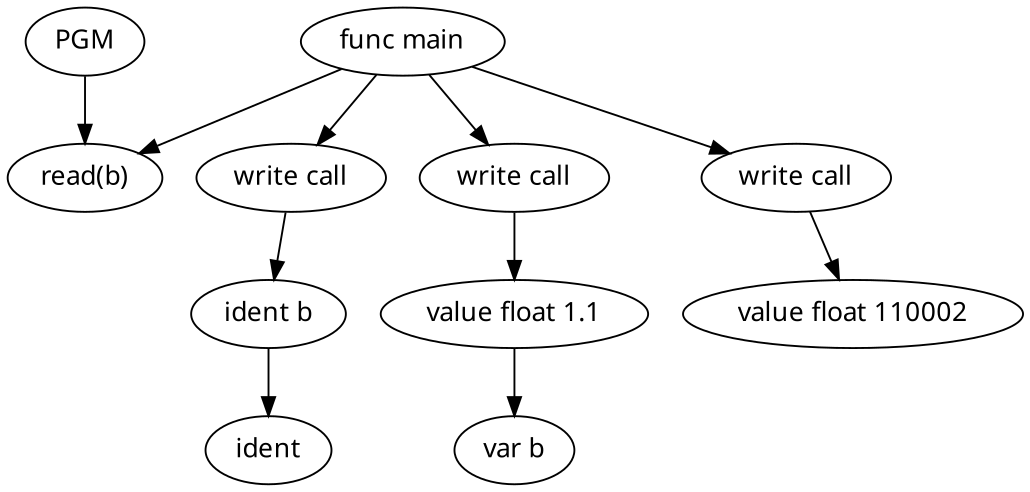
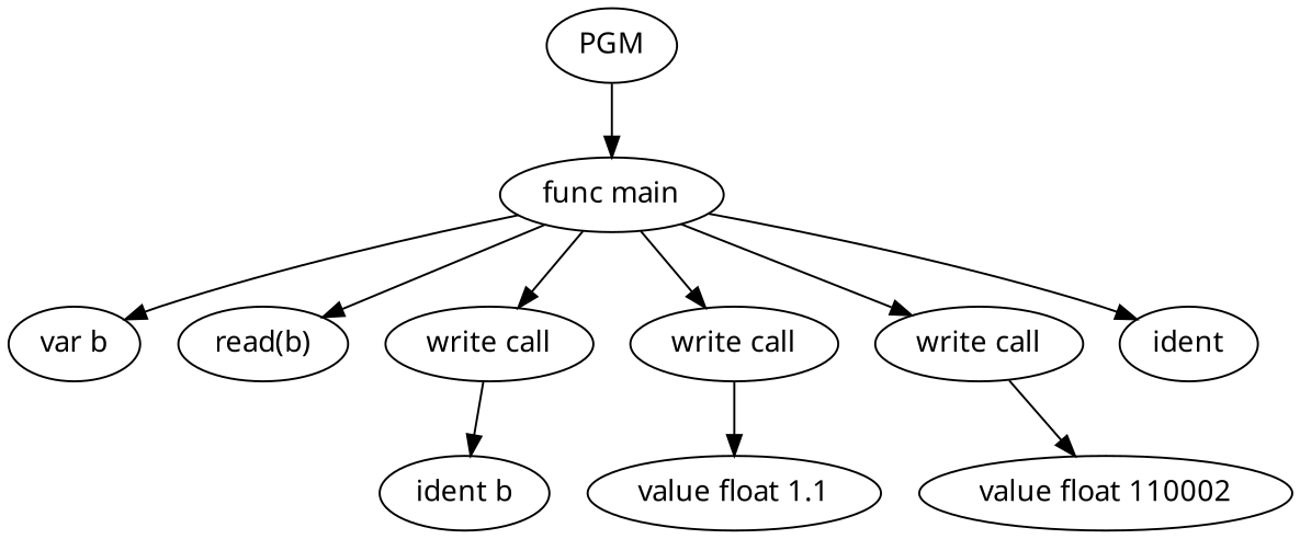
  digraph {
    fontname="Noto Sans"
    node [fontname="Noto Sans" shape=ellipse]
    edge [fontname="Noto Sans"]
    n1 [label=PGM]
    n2 [label="func main"]
    n3 [label="var b"]
    n4 [label="read(b)"]
    n5 [label="write call"]
    n6 [label="write call"]
    n7 [label="write call"]
    n8 [label=ident]
    n9 [label="ident b"]
    n10 [label="value float 1.1"]
    n11 [label="value float 110002"]
-   n1 -> n4
-   n10 -> n3
+   n1 -> n2
+   n2 -> n3
    n2 -> n4
    n2 -> n5
    n2 -> n6
    n2 -> n7
-   n9 -> n8
+   n2 -> n8
    n5 -> n9
    n6 -> n10
    n7 -> n11
  }
